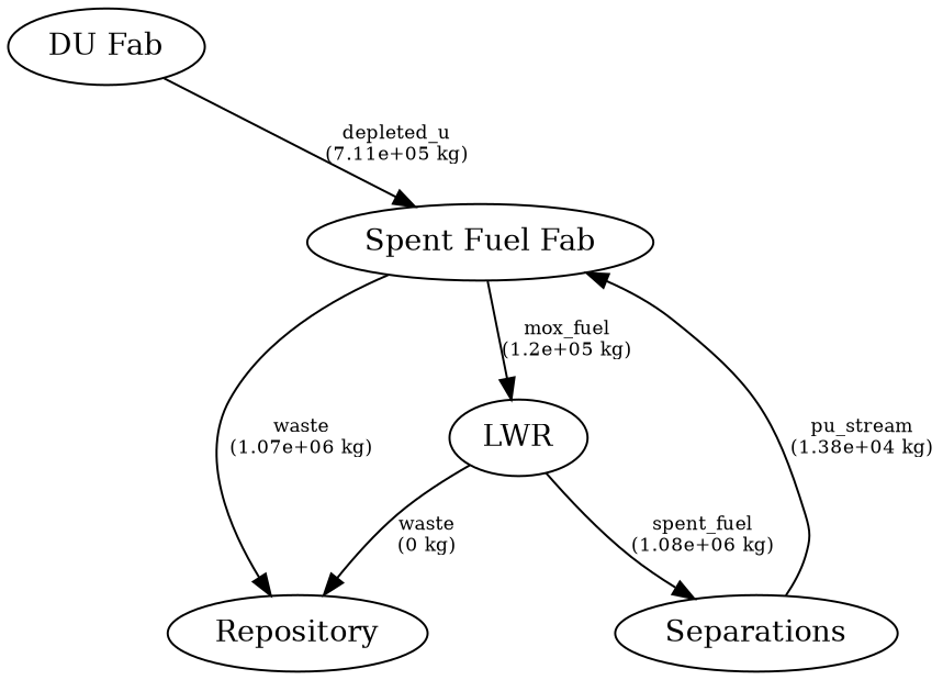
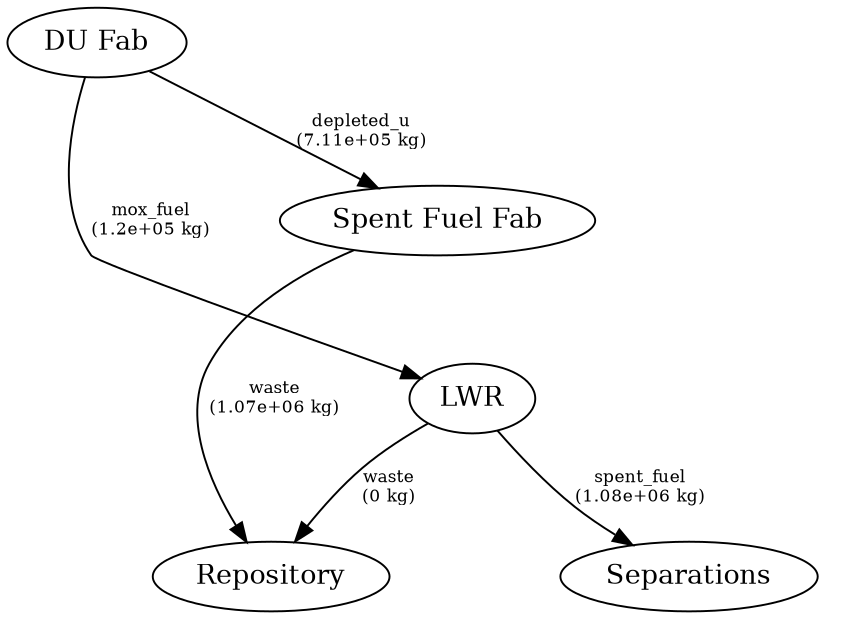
  digraph {
    nodesep=1.0
    edge [fontsize=9]
    n1 [label="DU Fab"]
    "Spent Fuel Fab"
    LWR
    Repository
    Separations
    n1 -> "Spent Fuel Fab" [label="depleted_u\n(7.11e+05 kg)"]
-   "Spent Fuel Fab" -> LWR [label="mox_fuel\n(1.2e+05 kg)"]
+   n1 -> LWR [label="mox_fuel\n(1.2e+05 kg)"]
    "Spent Fuel Fab" -> Repository [label="waste\n(1.07e+06 kg)"]
    LWR -> Repository [label="waste\n(0 kg)"]
    LWR -> Separations [label="spent_fuel\n(1.08e+06 kg)"]
-   Separations -> "Spent Fuel Fab" [label="pu_stream\n(1.38e+04 kg)"]
  }
